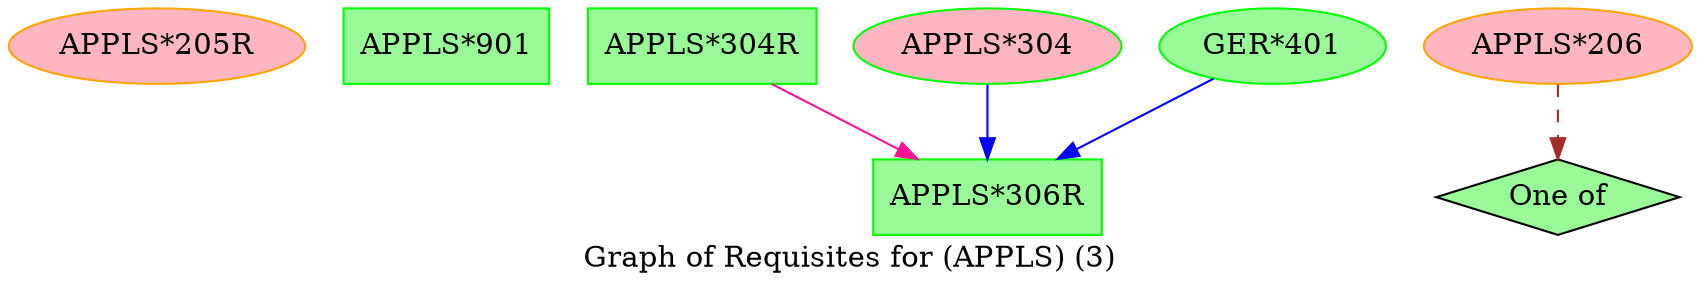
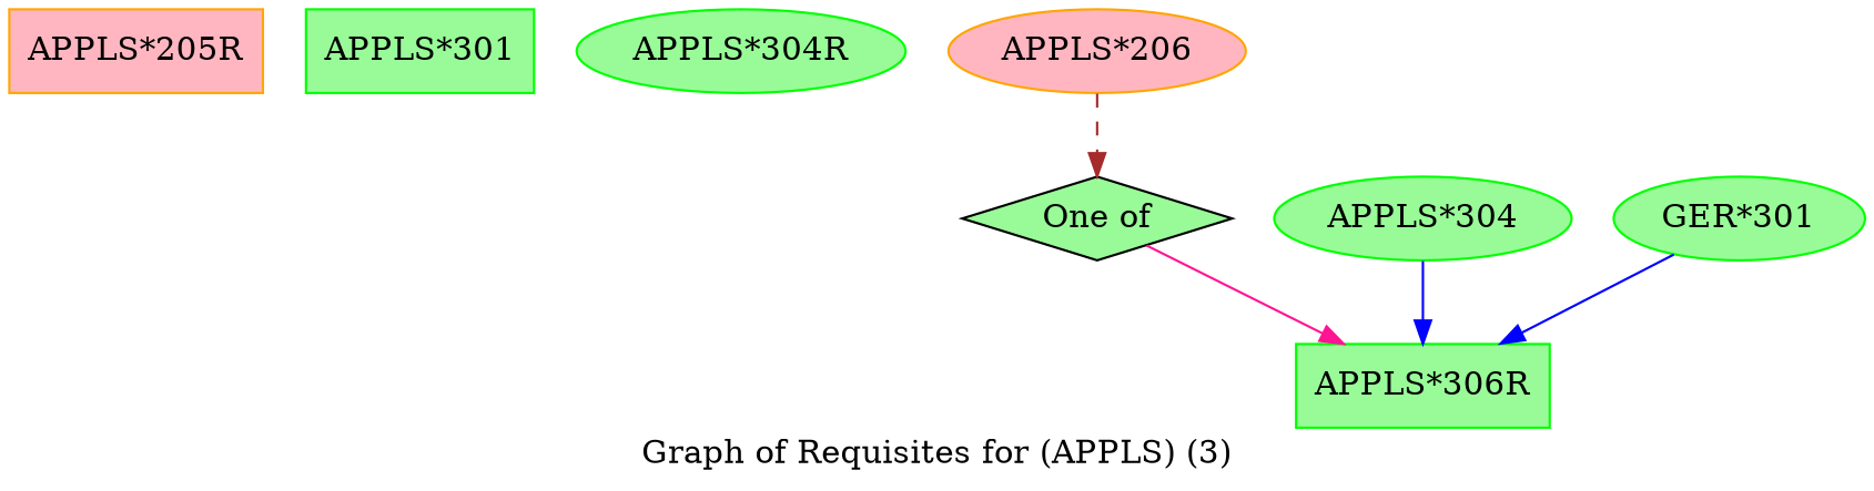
  strict digraph {
    label="Graph of Requisites for (APPLS) (3)"
    node [color=green fillcolor=palegreen shape=box style=filled]
    edge [color=blue]
-   "APPLS*205R" [color=orange fillcolor=lightpink height=0.5 shape=ellipse width=1.5139]
-   "APPLS*301" [height=0.5 width=1.3611 label="APPLS*901"]
-   "APPLS*304R" [height=0.5 width=1.5139]
+   "APPLS*205R" [color=orange fillcolor=lightpink height=0.5 width=1.5139]
+   "APPLS*301" [height=0.5 width=1.3611]
+   "APPLS*304R" [height=0.5 shape=ellipse width=1.5139]
    "APPLS*306R" [height=0.5 width=1.5139]
    n5 [height=0.5 label="One of" shape=diamond width=1.6085 color=""]
    n6 [color=orange fillcolor=lightpink height=0.5 label="APPLS*206" width=1.7693 shape=""]
-   "APPLS*304" [fillcolor=lightpink height=0.5 width=1.7693 shape=""]
-   "GER*301" [height=0.5 width=1.4985 label="GER*401" shape=""]
-   "APPLS*304R" -> "APPLS*306R" [color=deeppink]
+   "APPLS*304" [height=0.5 width=1.7693 shape=""]
+   "GER*301" [height=0.5 width=1.4985 shape=""]
+   n5 -> "APPLS*306R" [color=deeppink]
    n6 -> n5 [color=brown style=dashed]
    "APPLS*304" -> "APPLS*306R"
    "GER*301" -> "APPLS*306R"
  }
